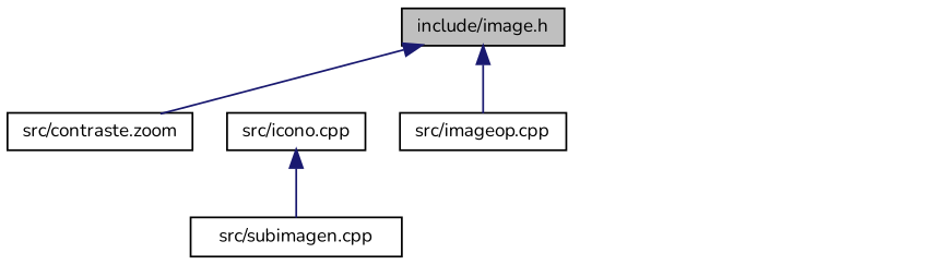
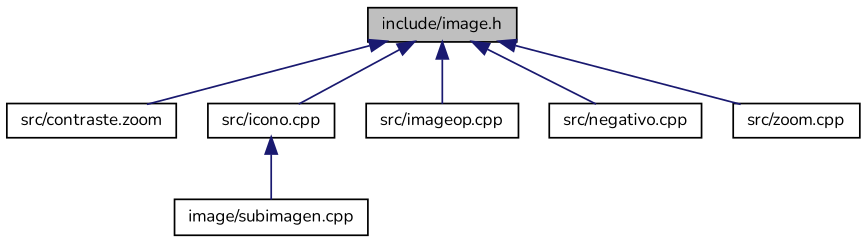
  digraph {
    fontname=Nunito
    node [color=black fillcolor=white fontname=Nunito fontsize=10 shape=record style=filled]
    edge [color=midnightblue dir=back fontname=Nunito fontsize=10 labelfontname=Helvetica labelfontsize=10 style=solid]
    n1 [fillcolor=grey75 fontcolor=black height=0.2 label="include/image.h" width=0.4]
    n2 [height=0.2 label="src/contraste.zoom" width=0.4]
    n3 [height=0.2 label="src/icono.cpp" width=0.4]
    n4 [height=0.2 label="src/imageop.cpp" width=0.4]
-   n7 [height=0.2 label="src/subimagen.cpp" width=0.4]
+   n5 [height=0.2 label="src/negativo.cpp" width=0.4]
+   n6 [height=0.2 label="src/zoom.cpp" width=0.4]
+   n7 [height=0.2 label="image/subimagen.cpp" width=0.4]
    n1 -> n2
+   n1 -> n3
    n1 -> n4
+   n1 -> n5
+   n1 -> n6
    n3 -> n7
  }
